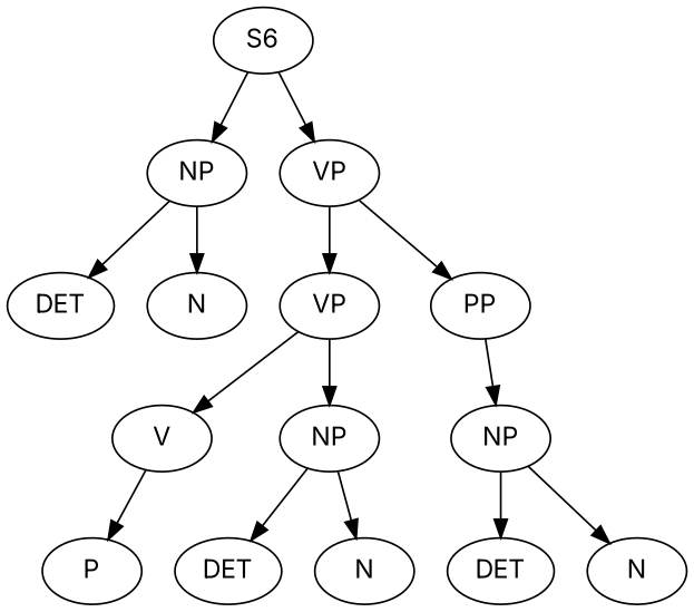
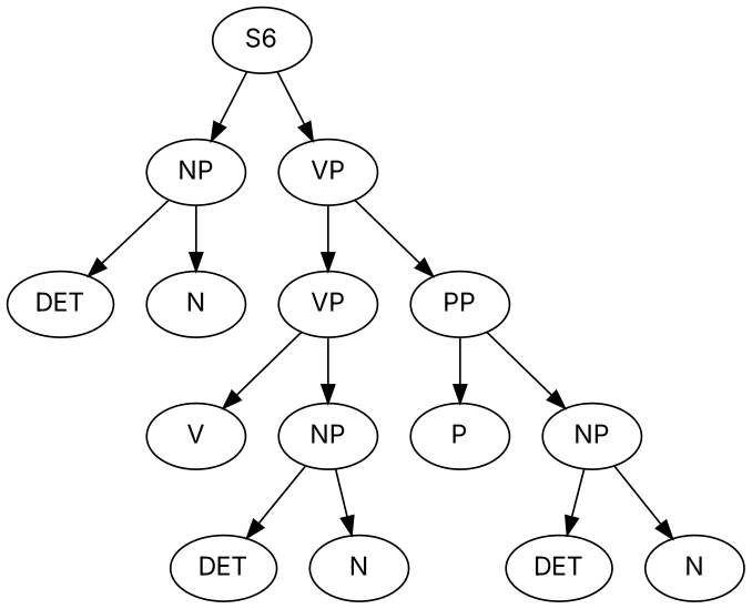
  digraph {
    fontname=Inter
    rankdir=TB
    node [fontname=Inter]
    edge [fontname=Inter]
    n1 [height=0.5 label=S6 width=0.75]
    n2 [height=0.5 label=NP width=0.75]
    n3 [height=0.5 label=VP width=0.75]
    n4 [height=0.5 label=DET width=0.80088]
    n5 [height=0.5 label=N width=0.75]
    n6 [height=0.5 label=VP width=0.75]
    n7 [height=0.5 label=PP width=0.75]
    n8 [height=0.5 label=V width=0.75]
    n9 [height=0.5 label=NP width=0.75]
    n10 [height=0.5 label=P width=0.75]
    n11 [height=0.5 label=NP width=0.75]
    n12 [height=0.5 label=DET width=0.80088]
    n13 [height=0.5 label=N width=0.75]
    n14 [height=0.5 label=DET width=0.80088]
    n15 [height=0.5 label=N width=0.75]
    n1 -> n2
    n1 -> n3
    n2 -> n4
    n2 -> n5
    n3 -> n6
    n3 -> n7
    n6 -> n8
    n6 -> n9
-   n8 -> n10
+   n7 -> n10
    n7 -> n11
    n9 -> n12
    n9 -> n13
    n11 -> n14
    n11 -> n15
  }
